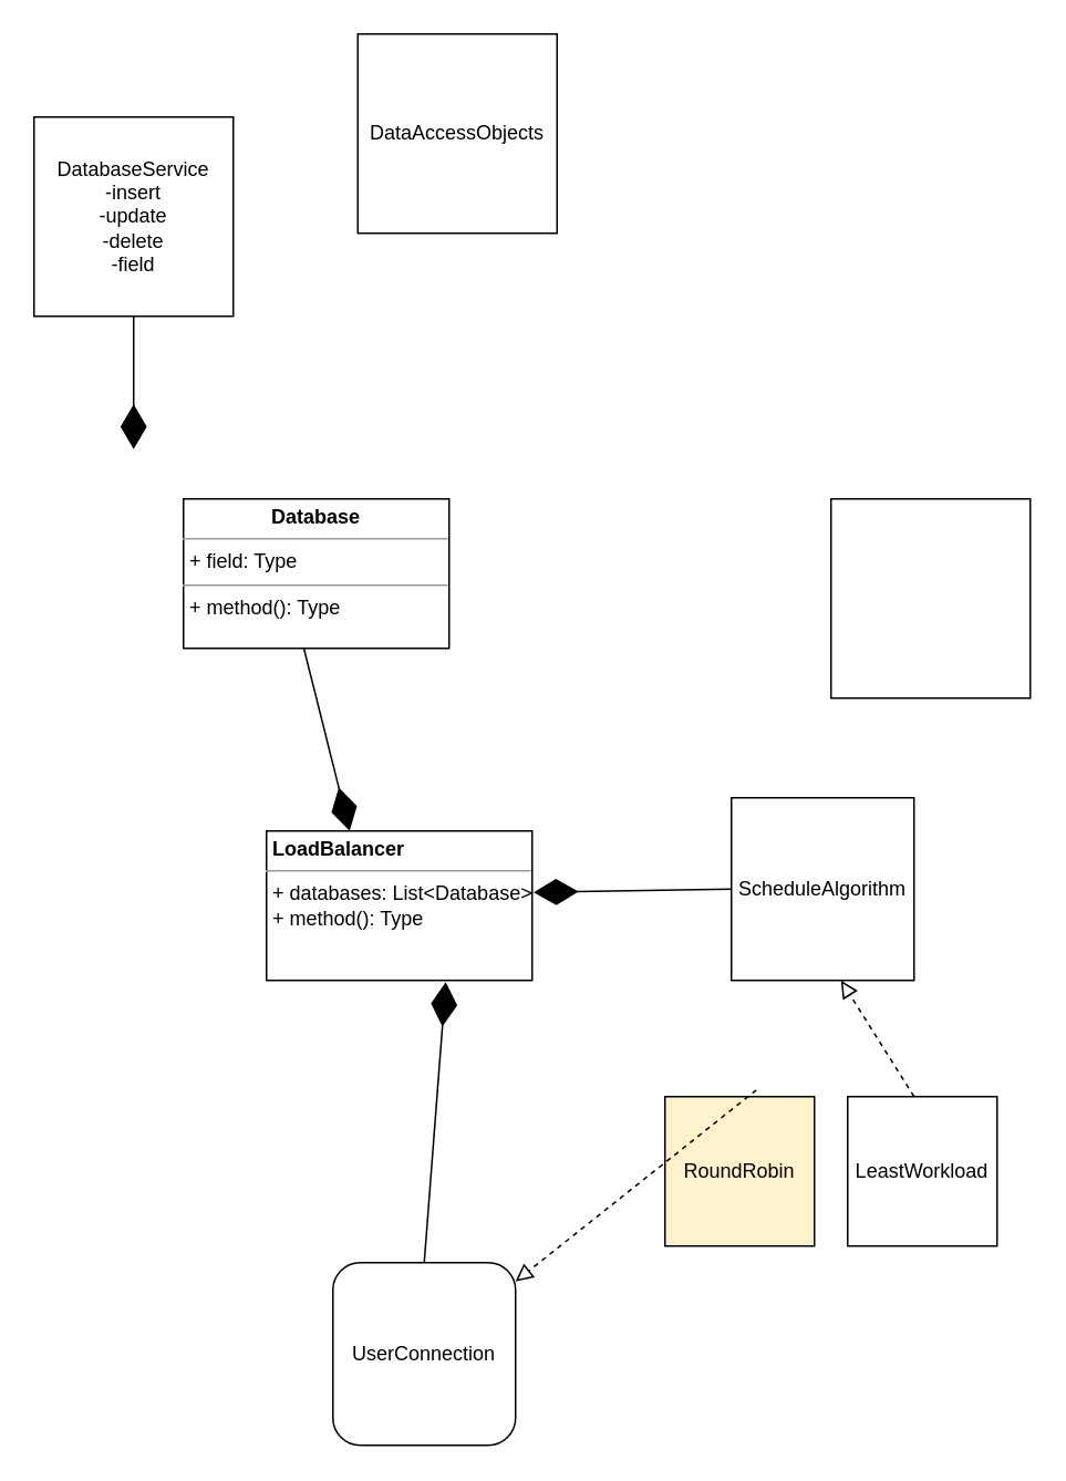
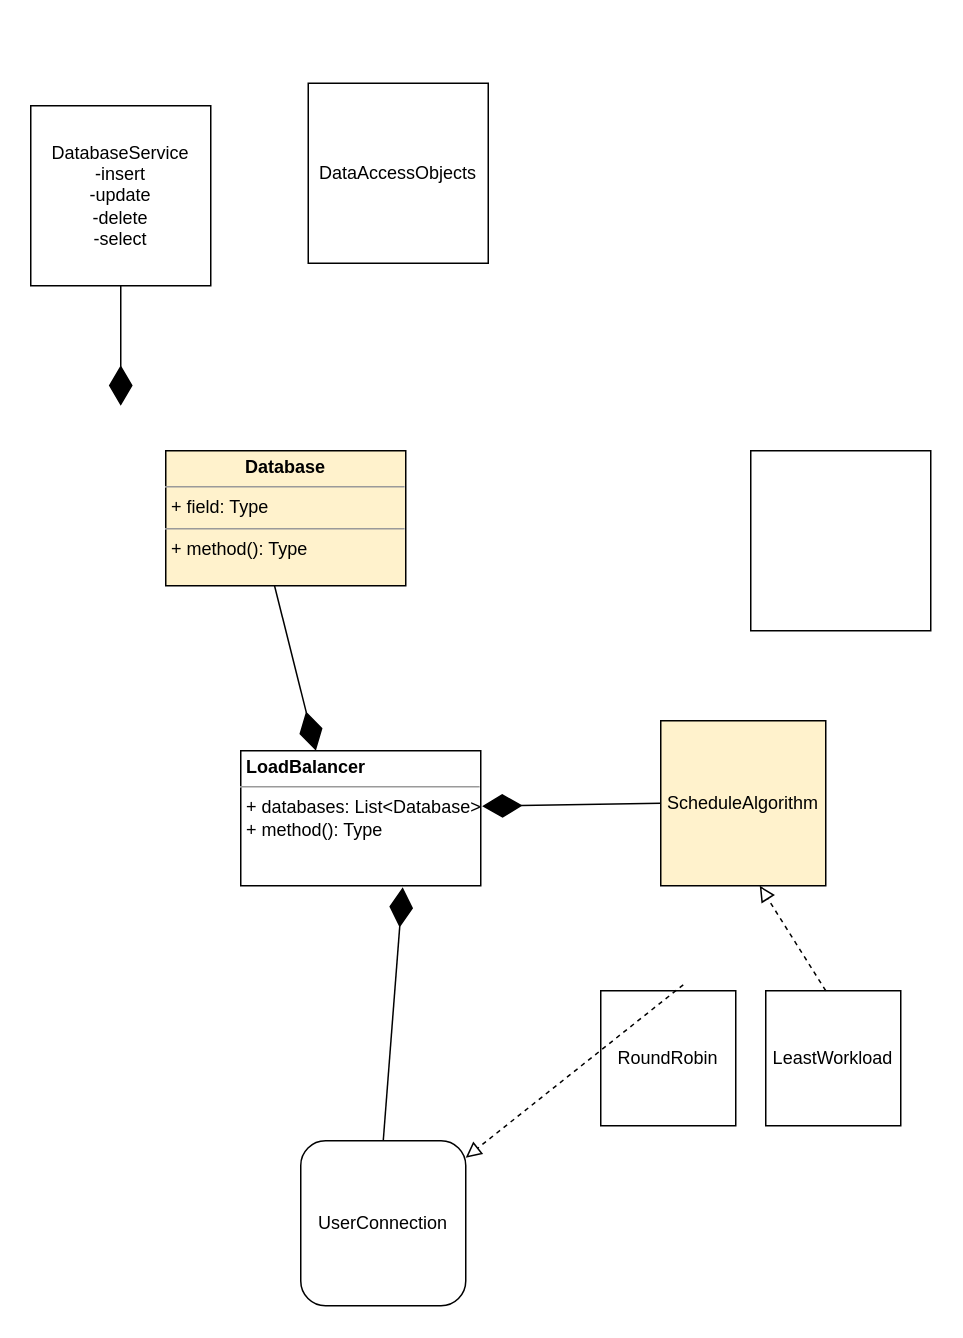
  <mxCell id="0" />
  <mxCell id="1" parent="0" />
- <mxCell id="2" value="DatabaseService&lt;br&gt;-insert&lt;br&gt;-update&lt;br&gt;-delete&lt;br&gt;-field" style="whiteSpace=wrap;html=1;aspect=fixed;" vertex="1" parent="1"><mxGeometry x="20" y="70" width="120" height="120" as="geometry" /></mxCell>
- <mxCell id="3" value="ScheduleAlgorithm" style="whiteSpace=wrap;html=1;aspect=fixed;" vertex="1" parent="1"><mxGeometry x="440" y="480" width="110" height="110" as="geometry" /></mxCell>
- <mxCell id="4" value="RoundRobin" style="whiteSpace=wrap;html=1;aspect=fixed;fillColor=#fff2cc;" vertex="1" parent="1"><mxGeometry x="400" y="660" width="90" height="90" as="geometry" /></mxCell>
+ <mxCell id="2" value="DatabaseService&lt;br&gt;-insert&lt;br&gt;-update&lt;br&gt;-delete&lt;br&gt;-select" style="whiteSpace=wrap;html=1;aspect=fixed;" vertex="1" parent="1"><mxGeometry x="20" y="70" width="120" height="120" as="geometry" /></mxCell>
+ <mxCell id="3" value="ScheduleAlgorithm" style="whiteSpace=wrap;html=1;aspect=fixed;fillColor=#fff2cc;" vertex="1" parent="1"><mxGeometry x="440" y="480" width="110" height="110" as="geometry" /></mxCell>
+ <mxCell id="4" value="RoundRobin" style="whiteSpace=wrap;html=1;aspect=fixed;" vertex="1" parent="1"><mxGeometry x="400" y="660" width="90" height="90" as="geometry" /></mxCell>
  <mxCell id="5" value="LeastWorkload" style="whiteSpace=wrap;html=1;aspect=fixed;" vertex="1" parent="1"><mxGeometry x="510" y="660" width="90" height="90" as="geometry" /></mxCell>
- <mxCell id="6" value="DataAccessObjects" style="whiteSpace=wrap;html=1;aspect=fixed;" vertex="1" parent="1"><mxGeometry x="215" y="20" width="120" height="120" as="geometry" /></mxCell>
+ <mxCell id="6" value="DataAccessObjects" style="whiteSpace=wrap;html=1;aspect=fixed;" vertex="1" parent="1"><mxGeometry x="205" y="55" width="120" height="120" as="geometry" /></mxCell>
  <mxCell id="7" value="" style="whiteSpace=wrap;html=1;aspect=fixed;" vertex="1" parent="1"><mxGeometry x="500" y="300" width="120" height="120" as="geometry" /></mxCell>
  <mxCell id="8" value="UserConnection" style="whiteSpace=wrap;html=1;aspect=fixed;rounded=1;" vertex="1" parent="1"><mxGeometry x="200" y="760" width="110" height="110" as="geometry" /></mxCell>
  <mxCell id="9" value="" style="endArrow=block;startArrow=none;endFill=0;startFill=0;endSize=8;html=1;verticalAlign=bottom;dashed=1;labelBackgroundColor=none;rounded=0;exitX=0.611;exitY=-0.044;exitDx=0;exitDy=0;exitPerimeter=0;" edge="1" parent="1" source="4" target="8"><mxGeometry width="160" relative="1" as="geometry"><mxPoint x="400" y="660" as="sourcePoint" /><mxPoint x="440" y="550" as="targetPoint" /></mxGeometry></mxCell>
  <mxCell id="10" value="" style="endArrow=block;startArrow=none;endFill=0;startFill=0;endSize=8;html=1;verticalAlign=bottom;dashed=1;labelBackgroundColor=none;rounded=0;entryX=0.6;entryY=1;entryDx=0;entryDy=0;entryPerimeter=0;" edge="1" parent="1" target="3"><mxGeometry width="160" relative="1" as="geometry"><mxPoint x="550" y="660" as="sourcePoint" /><mxPoint x="520" y="600" as="targetPoint" /></mxGeometry></mxCell>
  <mxCell id="11" value="" style="endArrow=diamondThin;endFill=1;endSize=24;html=1;rounded=0;exitX=0.5;exitY=0;exitDx=0;exitDy=0;entryX=0.675;entryY=1.011;entryDx=0;entryDy=0;entryPerimeter=0;" edge="1" parent="1" source="8" target="14"><mxGeometry width="160" relative="1" as="geometry"><mxPoint x="250" y="750" as="sourcePoint" /><mxPoint x="268.01" y="611.98" as="targetPoint" /></mxGeometry></mxCell>
  <mxCell id="12" value="" style="endArrow=diamondThin;endFill=1;endSize=24;html=1;rounded=0;entryX=1.006;entryY=0.411;entryDx=0;entryDy=0;entryPerimeter=0;exitX=0;exitY=0.5;exitDx=0;exitDy=0;" edge="1" parent="1" source="3" target="14"><mxGeometry width="160" relative="1" as="geometry"><mxPoint x="450" y="534.5" as="sourcePoint" /><mxPoint x="336.98" y="535.97" as="targetPoint" /></mxGeometry></mxCell>
  <mxCell id="13" value="" style="endArrow=diamondThin;endFill=1;endSize=24;html=1;rounded=0;exitX=0.5;exitY=1;exitDx=0;exitDy=0;" edge="1" parent="1" source="2"><mxGeometry width="160" relative="1" as="geometry"><mxPoint x="260" y="400" as="sourcePoint" /><mxPoint x="80" y="270" as="targetPoint" /></mxGeometry></mxCell>
  <mxCell id="14" value="&lt;p style=&quot;margin: 0px ; margin-top: 4px ; text-align: center&quot;&gt;&lt;/p&gt;&lt;p style=&quot;margin: 0px ; margin-left: 4px&quot;&gt;&lt;b&gt;LoadBalancer&lt;/b&gt;&lt;/p&gt;&lt;hr size=&quot;1&quot;&gt;&lt;p style=&quot;margin: 0px ; margin-left: 4px&quot;&gt;+ databases: List&amp;lt;Database&amp;gt;&lt;br&gt;&lt;/p&gt;&lt;p style=&quot;margin: 0px ; margin-left: 4px&quot;&gt;+ method(): Type&lt;/p&gt;" style="verticalAlign=top;align=left;overflow=fill;fontSize=12;fontFamily=Helvetica;html=1;" vertex="1" parent="1"><mxGeometry x="160" y="500" width="160" height="90" as="geometry" /></mxCell>
  <mxCell id="15" value="" style="endArrow=diamondThin;endFill=1;endSize=24;html=1;rounded=0;entryX=0.313;entryY=0;entryDx=0;entryDy=0;entryPerimeter=0;" edge="1" parent="1" target="14"><mxGeometry width="160" relative="1" as="geometry"><mxPoint x="182.525" y="390" as="sourcePoint" /><mxPoint x="180" y="480" as="targetPoint" /></mxGeometry></mxCell>
- <mxCell id="16" value="&lt;p style=&quot;margin: 0px ; margin-top: 4px ; text-align: center&quot;&gt;&lt;b&gt;Database&lt;/b&gt;&lt;/p&gt;&lt;hr size=&quot;1&quot;&gt;&lt;p style=&quot;margin: 0px ; margin-left: 4px&quot;&gt;+ field: Type&lt;/p&gt;&lt;hr size=&quot;1&quot;&gt;&lt;p style=&quot;margin: 0px ; margin-left: 4px&quot;&gt;+ method(): Type&lt;/p&gt;" style="verticalAlign=top;align=left;overflow=fill;fontSize=12;fontFamily=Helvetica;html=1;" vertex="1" parent="1"><mxGeometry x="110" y="300" width="160" height="90" as="geometry" /></mxCell>
+ <mxCell id="16" value="&lt;p style=&quot;margin: 0px ; margin-top: 4px ; text-align: center&quot;&gt;&lt;b&gt;Database&lt;/b&gt;&lt;/p&gt;&lt;hr size=&quot;1&quot;&gt;&lt;p style=&quot;margin: 0px ; margin-left: 4px&quot;&gt;+ field: Type&lt;/p&gt;&lt;hr size=&quot;1&quot;&gt;&lt;p style=&quot;margin: 0px ; margin-left: 4px&quot;&gt;+ method(): Type&lt;/p&gt;" style="verticalAlign=top;align=left;overflow=fill;fontSize=12;fontFamily=Helvetica;html=1;fillColor=#fff2cc;" vertex="1" parent="1"><mxGeometry x="110" y="300" width="160" height="90" as="geometry" /></mxCell>
